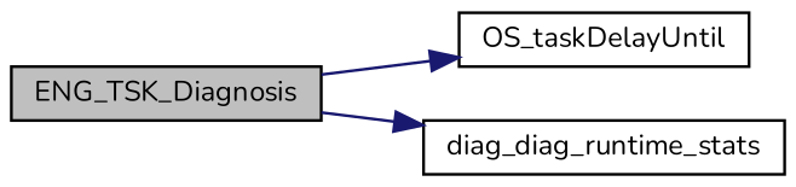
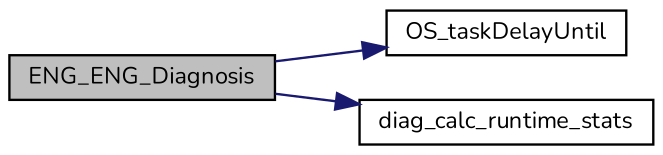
  digraph {
    fontname=Nunito
    rankdir=LR
    node [color=black fillcolor=white fontname=Nunito fontsize=10 shape=record style=filled]
    edge [color=midnightblue fontname=Nunito fontsize=10 labelfontname=Helvetica labelfontsize=10 style=solid]
-   n1 [fillcolor=grey75 fontcolor=black height=0.2 label=ENG_TSK_Diagnosis width=0.4]
+   n1 [fillcolor=grey75 fontcolor=black height=0.2 label=ENG_ENG_Diagnosis width=0.4]
    n2 [height=0.2 label=OS_taskDelayUntil width=0.4]
-   n3 [height=0.2 label=diag_diag_runtime_stats width=0.4]
+   n3 [height=0.2 label=diag_calc_runtime_stats width=0.4]
    n1 -> n2
    n1 -> n3
  }
